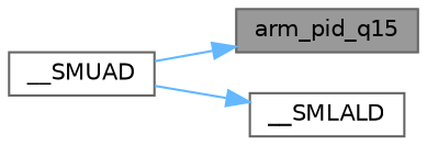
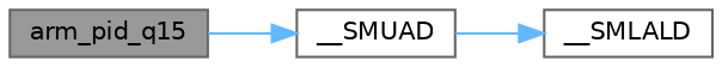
  digraph {
    rankdir=LR
    node [color=grey40 fillcolor=white fontname=Helvetica fontsize=10 shape=box style=filled]
    edge [color=steelblue1 fontname=Helvetica fontsize=10 labelfontname=Helvetica labelfontsize=10 style=solid]
    n1 [color=gray40 fillcolor=grey60 fontcolor=black height=0.2 label=arm_pid_q15 width=0.4]
    n2 [height=0.2 label=__SMUAD width=0.4]
    n3 [height=0.2 label=__SMLALD width=0.4]
-   n2 -> n1
+   n1 -> n2
    n2 -> n3
  }
